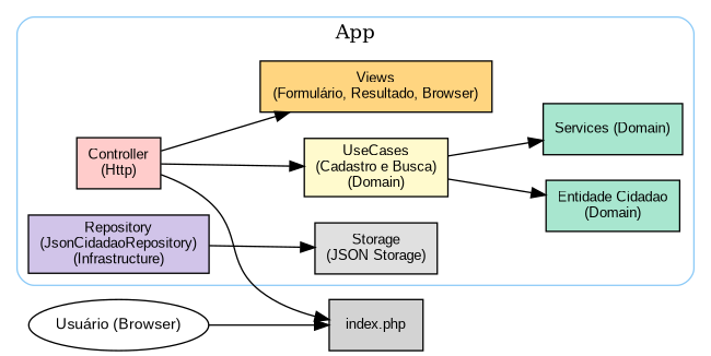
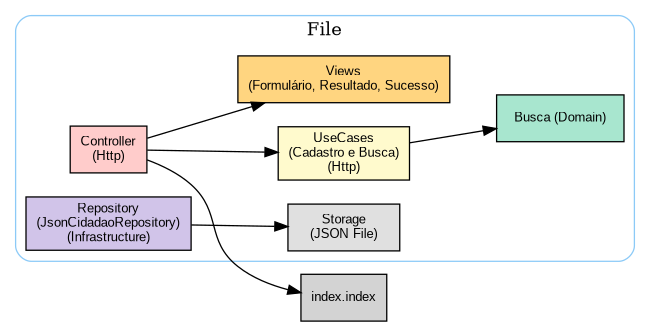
  digraph {
    rankdir=LR
    node [fillcolor="#A8E6CF" fontname=Arial fontsize=10 shape=box style=filled]
-   n1 [label="Entidade Cidadao\n(Domain)"]
-   n2 [label="Services (Domain)"]
-   n3 [fillcolor="#FFFACD" label="UseCases\n(Cadastro e Busca)\n(Domain)"]
+   n2 [label="Busca (Domain)"]
+   n3 [fillcolor="#FFFACD" label="UseCases\n(Cadastro e Busca)\n(Http)"]
    n4 [fillcolor="#FFCCCB" label="Controller\n(Http)"]
    n5 [fillcolor="#D1C4E9" label="Repository\n(JsonCidadaoRepository)\n(Infrastructure)"]
-   n6 [fillcolor="#E0E0E0" label="Storage\n(JSON Storage)"]
-   n7 [fillcolor="#FFD580" label="Views\n(Formulário, Resultado, Browser)"]
-   n8 [fillcolor=lightgray label="index.php"]
-   n9 [fontsize=11 label="Usuário (Browser)" shape=oval style=rounded fillcolor=""]
+   n6 [fillcolor="#E0E0E0" label="Storage\n(JSON File)"]
+   n7 [fillcolor="#FFD580" label="Views\n(Formulário, Resultado, Sucesso)"]
+   n8 [fillcolor=lightgray label="index.index"]
    subgraph cluster_1 {
      color="#8CCAF7"
-     label=App
+     label=File
      style=rounded
-     n1
      n2
      n3
      n4
      n5
      n6
      n7
    }
-   n3 -> n1
    n3 -> n2
    n4 -> n3
    n4 -> n7
    n4 -> n8
    n5 -> n6
-   n9 -> n8
  }
